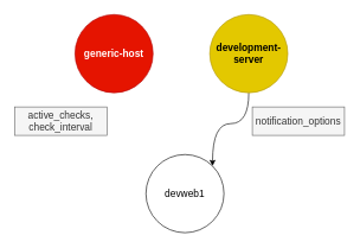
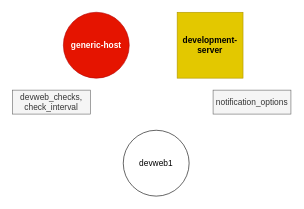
  <mxCell id="0" />
  <mxCell id="1" parent="0" />
  <mxCell id="2" value="&lt;font style=&quot;font-size: 14px;&quot;&gt;devweb1&lt;/font&gt;" style="ellipse;whiteSpace=wrap;html=1;aspect=fixed;" parent="1" vertex="1"><mxGeometry x="205" y="217" width="110" height="110" as="geometry" /></mxCell>
  <mxCell id="3" value="&lt;font style=&quot;font-size: 14px;&quot;&gt;&lt;b&gt;generic-host&lt;/b&gt;&lt;/font&gt;" style="ellipse;whiteSpace=wrap;html=1;aspect=fixed;fillColor=#e51400;strokeColor=#B20000;fontColor=#ffffff;" parent="1" vertex="1"><mxGeometry x="105" y="20" width="110" height="110" as="geometry" /></mxCell>
- <mxCell id="4" style="edgeStyle=orthogonalEdgeStyle;rounded=0;orthogonalLoop=1;jettySize=auto;html=1;entryX=1;entryY=0;entryDx=0;entryDy=0;curved=1;exitX=0.5;exitY=1;exitDx=0;exitDy=0;" parent="1" source="5" target="2" edge="1"><mxGeometry relative="1" as="geometry" /></mxCell>
- <mxCell id="5" value="&lt;font style=&quot;font-size: 14px;&quot;&gt;&lt;b&gt;development-server&lt;/b&gt;&lt;/font&gt;" style="ellipse;whiteSpace=wrap;html=1;aspect=fixed;fillColor=#e3c800;strokeColor=#B09500;fontColor=#000000;" parent="1" vertex="1"><mxGeometry x="295" y="20" width="110" height="110" as="geometry" /></mxCell>
+ <mxCell id="5" value="&lt;font style=&quot;font-size: 14px;&quot;&gt;&lt;b&gt;development-server&lt;/b&gt;&lt;/font&gt;" style="whiteSpace=wrap;html=1;aspect=fixed;fillColor=#e3c800;strokeColor=#B09500;fontColor=#000000;rounded=0;" parent="1" vertex="1"><mxGeometry x="295" y="20" width="110" height="110" as="geometry" /></mxCell>
  <mxCell id="6" value="&lt;font style=&quot;font-size: 14px;&quot;&gt;notification_options&lt;/font&gt;" style="rounded=0;whiteSpace=wrap;html=1;fillColor=#f5f5f5;fontColor=#333333;strokeColor=#666666;" parent="1" vertex="1"><mxGeometry x="355" y="150" width="130" height="40" as="geometry" /></mxCell>
- <mxCell id="7" value="&lt;font style=&quot;font-size: 14px;&quot;&gt;active_checks,&lt;/font&gt;&lt;div&gt;&lt;font style=&quot;font-size: 14px;&quot;&gt;check_interval&lt;/font&gt;&lt;/div&gt;" style="rounded=0;whiteSpace=wrap;html=1;fillColor=#f5f5f5;fontColor=#333333;strokeColor=#666666;" parent="1" vertex="1"><mxGeometry x="20" y="150" width="130" height="40" as="geometry" /></mxCell>
+ <mxCell id="7" value="&lt;font style=&quot;font-size: 14px;&quot;&gt;devweb_checks,&lt;/font&gt;&lt;div&gt;&lt;font style=&quot;font-size: 14px;&quot;&gt;check_interval&lt;/font&gt;&lt;/div&gt;" style="rounded=0;whiteSpace=wrap;html=1;fillColor=#f5f5f5;fontColor=#333333;strokeColor=#666666;" parent="1" vertex="1"><mxGeometry x="20" y="150" width="130" height="40" as="geometry" /></mxCell>
